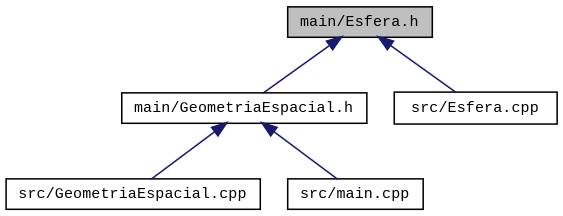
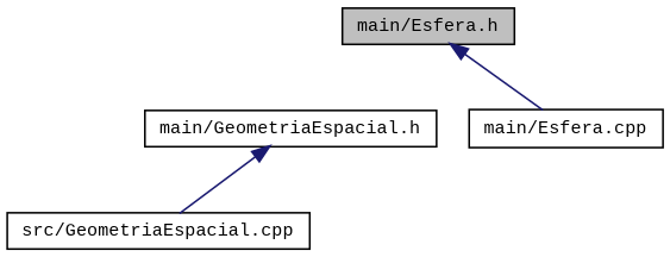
  digraph {
    fontname="Liberation Mono"
    node [color=black fillcolor=white fontname="Liberation Mono" fontsize=10 shape=record style=filled]
    edge [color=midnightblue dir=back fontname="Liberation Mono" fontsize=10 labelfontname=Helvetica labelfontsize=10 style=solid]
    n1 [fillcolor=grey75 fontcolor=black height=0.2 label="main/Esfera.h" width=0.4]
    n2 [height=0.2 label="main/GeometriaEspacial.h" width=0.4]
-   n3 [height=0.2 label="src/Esfera.cpp" width=0.4]
+   n3 [height=0.2 label="main/Esfera.cpp" width=0.4]
    n4 [height=0.2 label="src/GeometriaEspacial.cpp" width=0.4]
-   n5 [height=0.2 label="src/main.cpp" width=0.4]
-   n1 -> n2
    n1 -> n3
    n2 -> n4
-   n2 -> n5
  }
